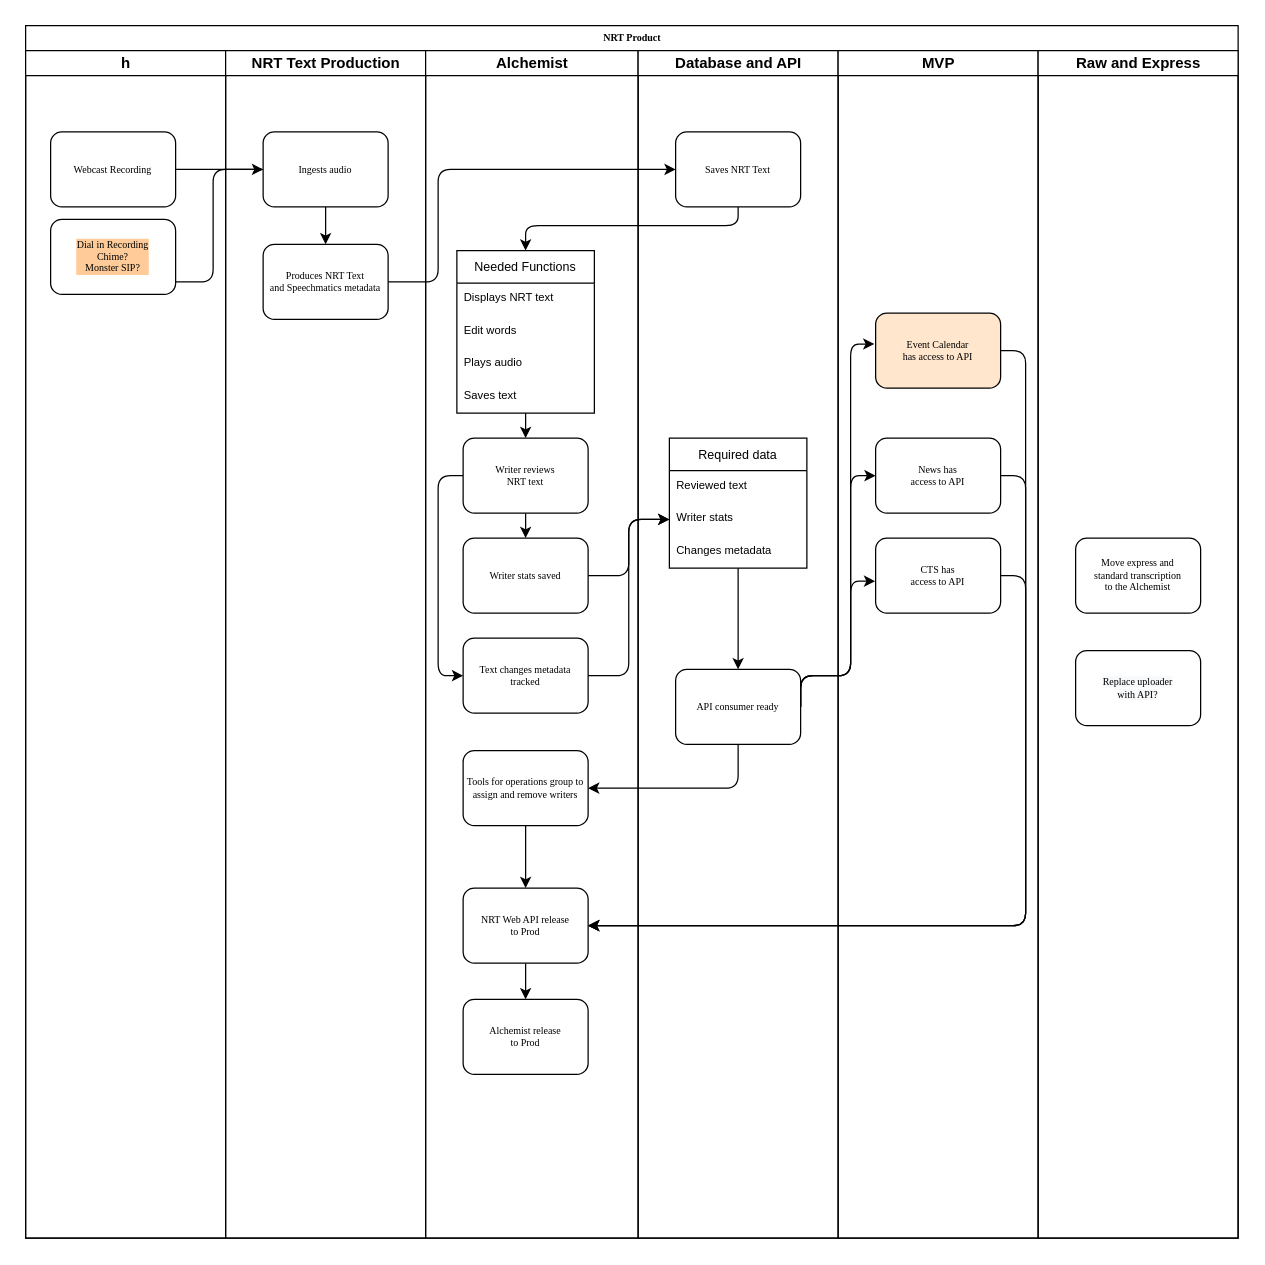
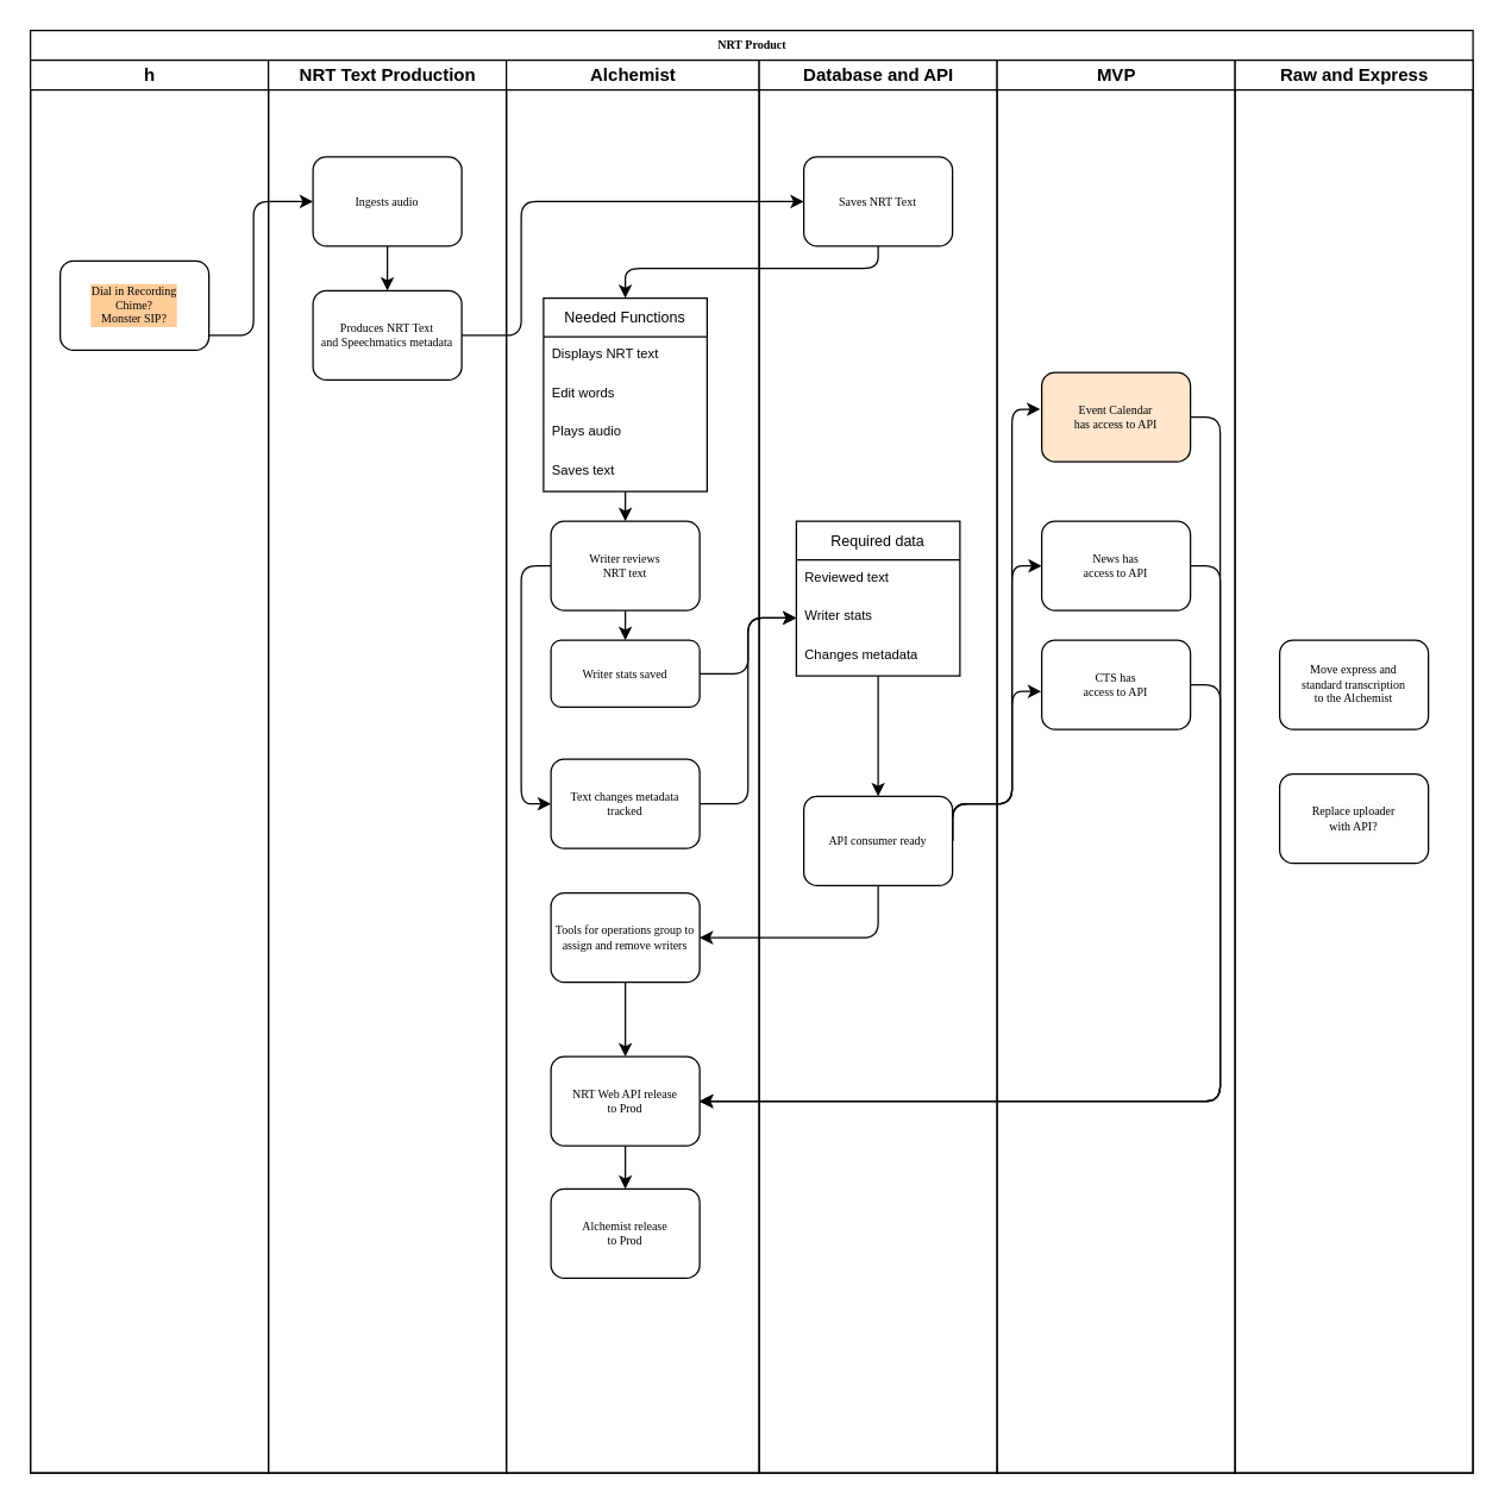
  <mxCell id="0" />
  <mxCell id="1" parent="0" />
  <mxCell id="2" value="NRT Product" style="swimlane;html=1;childLayout=stackLayout;startSize=20;rounded=0;shadow=0;labelBackgroundColor=none;strokeWidth=1;fontFamily=Verdana;fontSize=8;align=center;" parent="1" vertex="1"><mxGeometry x="20" y="20" width="970" height="970" as="geometry" /></mxCell>
  <mxCell id="3" value="h" style="swimlane;html=1;startSize=20;" parent="2" vertex="1"><mxGeometry y="20" width="160" height="950" as="geometry" /></mxCell>
- <mxCell id="4" value="Webcast Recording" style="rounded=1;whiteSpace=wrap;html=1;shadow=0;labelBackgroundColor=none;strokeWidth=1;fontFamily=Verdana;fontSize=8;align=center;" parent="3" vertex="1"><mxGeometry x="20" y="65" width="100" height="60" as="geometry" /></mxCell>
  <mxCell id="5" value="Dial in Recording&lt;br&gt;Chime?&lt;br&gt;Monster SIP?" style="rounded=1;whiteSpace=wrap;html=1;shadow=0;labelBackgroundColor=#FFCC99;strokeWidth=1;fontFamily=Verdana;fontSize=8;align=center;" parent="3" vertex="1"><mxGeometry x="20" y="135" width="100" height="60" as="geometry" /></mxCell>
- <mxCell id="6" style="edgeStyle=orthogonalEdgeStyle;rounded=1;html=1;labelBackgroundColor=none;startArrow=none;startFill=0;startSize=5;endArrow=classicThin;endFill=1;endSize=5;jettySize=auto;orthogonalLoop=1;strokeWidth=1;fontFamily=Verdana;fontSize=8" parent="2" source="4" target="10" edge="1"><mxGeometry relative="1" as="geometry" /></mxCell>
  <mxCell id="7" value="NRT Text Production" style="swimlane;html=1;startSize=20;" parent="2" vertex="1"><mxGeometry x="160" y="20" width="160" height="950" as="geometry" /></mxCell>
  <mxCell id="8" value="Produces NRT Text&lt;br&gt;and Speechmatics metadata" style="rounded=1;whiteSpace=wrap;html=1;shadow=0;labelBackgroundColor=none;strokeWidth=1;fontFamily=Verdana;fontSize=8;align=center;" parent="7" vertex="1"><mxGeometry x="30" y="155" width="100" height="60" as="geometry" /></mxCell>
  <mxCell id="9" style="edgeStyle=orthogonalEdgeStyle;rounded=1;orthogonalLoop=1;jettySize=auto;html=1;exitX=0.5;exitY=1;exitDx=0;exitDy=0;" parent="7" source="10" target="8" edge="1"><mxGeometry relative="1" as="geometry" /></mxCell>
  <mxCell id="10" value="Ingests audio" style="rounded=1;whiteSpace=wrap;html=1;shadow=0;labelBackgroundColor=none;strokeWidth=1;fontFamily=Verdana;fontSize=8;align=center;" parent="7" vertex="1"><mxGeometry x="30" y="65" width="100" height="60" as="geometry" /></mxCell>
  <mxCell id="11" value="Alchemist" style="swimlane;html=1;startSize=20;" parent="2" vertex="1"><mxGeometry x="320" y="20" width="170" height="950" as="geometry" /></mxCell>
  <mxCell id="12" value="" style="edgeStyle=orthogonalEdgeStyle;rounded=1;orthogonalLoop=1;jettySize=auto;html=1;fontSize=10;" parent="11" source="15" target="24" edge="1"><mxGeometry relative="1" as="geometry" /></mxCell>
  <mxCell id="13" style="edgeStyle=orthogonalEdgeStyle;rounded=1;orthogonalLoop=1;jettySize=auto;html=1;exitX=0.5;exitY=1;exitDx=0;exitDy=0;" edge="1" parent="11" source="14" target="26"><mxGeometry relative="1" as="geometry" /></mxCell>
  <mxCell id="14" value="Tools for operations group to assign and remove writers" style="rounded=1;whiteSpace=wrap;html=1;shadow=0;labelBackgroundColor=none;strokeWidth=1;fontFamily=Verdana;fontSize=8;align=center;" vertex="1" parent="11"><mxGeometry x="30" y="560" width="100" height="60" as="geometry" /></mxCell>
  <mxCell id="15" value="Needed Functions" style="swimlane;fontStyle=0;childLayout=stackLayout;horizontal=1;startSize=26;fillColor=none;horizontalStack=0;resizeParent=1;resizeParentMax=0;resizeLast=0;collapsible=1;marginBottom=0;fontSize=10;" parent="11" vertex="1"><mxGeometry x="25" y="160" width="110" height="130" as="geometry"><mxRectangle x="25" y="150" width="110" height="26" as="alternateBounds" /></mxGeometry></mxCell>
  <mxCell id="16" value="Displays NRT text" style="text;strokeColor=none;fillColor=none;align=left;verticalAlign=top;spacingLeft=4;spacingRight=4;overflow=hidden;rotatable=0;points=[[0,0.5],[1,0.5]];portConstraint=eastwest;fontSize=9;" parent="15" vertex="1"><mxGeometry y="26" width="110" height="26" as="geometry" /></mxCell>
  <mxCell id="17" value="Edit words" style="text;strokeColor=none;fillColor=none;align=left;verticalAlign=top;spacingLeft=4;spacingRight=4;overflow=hidden;rotatable=0;points=[[0,0.5],[1,0.5]];portConstraint=eastwest;fontSize=9;" parent="15" vertex="1"><mxGeometry y="52" width="110" height="26" as="geometry" /></mxCell>
  <mxCell id="18" value="Plays audio" style="text;strokeColor=none;fillColor=none;align=left;verticalAlign=top;spacingLeft=4;spacingRight=4;overflow=hidden;rotatable=0;points=[[0,0.5],[1,0.5]];portConstraint=eastwest;fontSize=9;" parent="15" vertex="1"><mxGeometry y="78" width="110" height="26" as="geometry" /></mxCell>
  <mxCell id="19" value="Saves text" style="text;strokeColor=none;fillColor=none;align=left;verticalAlign=top;spacingLeft=4;spacingRight=4;overflow=hidden;rotatable=0;points=[[0,0.5],[1,0.5]];portConstraint=eastwest;fontSize=9;" parent="15" vertex="1"><mxGeometry y="104" width="110" height="26" as="geometry" /></mxCell>
  <mxCell id="20" value="Text changes metadata&lt;br&gt;tracked" style="rounded=1;whiteSpace=wrap;html=1;shadow=0;labelBackgroundColor=none;strokeWidth=1;fontFamily=Verdana;fontSize=8;align=center;" parent="11" vertex="1"><mxGeometry x="30" y="470" width="100" height="60" as="geometry" /></mxCell>
- <mxCell id="21" value="Writer stats saved" style="rounded=1;whiteSpace=wrap;html=1;shadow=0;labelBackgroundColor=none;strokeWidth=1;fontFamily=Verdana;fontSize=8;align=center;" parent="11" vertex="1"><mxGeometry x="30" y="390" width="100" height="60" as="geometry" /></mxCell>
+ <mxCell id="21" value="Writer stats saved" style="rounded=1;whiteSpace=wrap;html=1;shadow=0;labelBackgroundColor=none;strokeWidth=1;fontFamily=Verdana;fontSize=8;align=center;" parent="11" vertex="1"><mxGeometry x="30" y="390" width="100" height="45" as="geometry" /></mxCell>
  <mxCell id="22" style="edgeStyle=orthogonalEdgeStyle;rounded=1;orthogonalLoop=1;jettySize=auto;html=1;exitX=0.5;exitY=1;exitDx=0;exitDy=0;fontSize=10;" parent="11" source="24" target="21" edge="1"><mxGeometry relative="1" as="geometry" /></mxCell>
  <mxCell id="23" style="edgeStyle=orthogonalEdgeStyle;rounded=1;orthogonalLoop=1;jettySize=auto;html=1;exitX=0;exitY=0.5;exitDx=0;exitDy=0;entryX=0;entryY=0.5;entryDx=0;entryDy=0;fontSize=10;" parent="11" source="24" target="20" edge="1"><mxGeometry relative="1" as="geometry" /></mxCell>
  <mxCell id="24" value="Writer reviews&lt;br&gt;NRT text" style="rounded=1;whiteSpace=wrap;html=1;shadow=0;labelBackgroundColor=none;strokeWidth=1;fontFamily=Verdana;fontSize=8;align=center;" parent="11" vertex="1"><mxGeometry x="30" y="310" width="100" height="60" as="geometry" /></mxCell>
  <mxCell id="25" style="edgeStyle=orthogonalEdgeStyle;rounded=0;orthogonalLoop=1;jettySize=auto;html=1;exitX=0.5;exitY=1;exitDx=0;exitDy=0;" edge="1" parent="11" source="26" target="27"><mxGeometry relative="1" as="geometry" /></mxCell>
  <mxCell id="26" value="NRT Web API release&lt;br&gt;to Prod" style="rounded=1;whiteSpace=wrap;html=1;shadow=0;labelBackgroundColor=none;strokeWidth=1;fontFamily=Verdana;fontSize=8;align=center;" parent="11" vertex="1"><mxGeometry x="30" y="670" width="100" height="60" as="geometry" /></mxCell>
  <mxCell id="27" value="Alchemist release&lt;br&gt;to Prod" style="rounded=1;whiteSpace=wrap;html=1;shadow=0;labelBackgroundColor=none;strokeWidth=1;fontFamily=Verdana;fontSize=8;align=center;" parent="11" vertex="1"><mxGeometry x="30" y="759" width="100" height="60" as="geometry" /></mxCell>
  <mxCell id="28" value="Database and API" style="swimlane;html=1;startSize=20;" parent="2" vertex="1"><mxGeometry x="490" y="20" width="160" height="950" as="geometry" /></mxCell>
  <mxCell id="29" value="Saves NRT Text" style="rounded=1;whiteSpace=wrap;html=1;shadow=0;labelBackgroundColor=none;strokeWidth=1;fontFamily=Verdana;fontSize=8;align=center;" parent="28" vertex="1"><mxGeometry x="30" y="65" width="100" height="60" as="geometry" /></mxCell>
  <mxCell id="30" style="edgeStyle=orthogonalEdgeStyle;rounded=1;orthogonalLoop=1;jettySize=auto;html=1;fontSize=10;" parent="28" source="31" target="35" edge="1"><mxGeometry relative="1" as="geometry" /></mxCell>
  <mxCell id="31" value="Required data" style="swimlane;fontStyle=0;childLayout=stackLayout;horizontal=1;startSize=26;fillColor=none;horizontalStack=0;resizeParent=1;resizeParentMax=0;resizeLast=0;collapsible=1;marginBottom=0;fontSize=10;" parent="28" vertex="1"><mxGeometry x="25" y="310" width="110" height="104" as="geometry"><mxRectangle x="25" y="150" width="110" height="26" as="alternateBounds" /></mxGeometry></mxCell>
  <mxCell id="32" value="Reviewed text" style="text;strokeColor=none;fillColor=none;align=left;verticalAlign=top;spacingLeft=4;spacingRight=4;overflow=hidden;rotatable=0;points=[[0,0.5],[1,0.5]];portConstraint=eastwest;fontSize=9;" parent="31" vertex="1"><mxGeometry y="26" width="110" height="26" as="geometry" /></mxCell>
  <mxCell id="33" value="Writer stats" style="text;strokeColor=none;fillColor=none;align=left;verticalAlign=top;spacingLeft=4;spacingRight=4;overflow=hidden;rotatable=0;points=[[0,0.5],[1,0.5]];portConstraint=eastwest;fontSize=9;" parent="31" vertex="1"><mxGeometry y="52" width="110" height="26" as="geometry" /></mxCell>
  <mxCell id="34" value="Changes metadata" style="text;strokeColor=none;fillColor=none;align=left;verticalAlign=top;spacingLeft=4;spacingRight=4;overflow=hidden;rotatable=0;points=[[0,0.5],[1,0.5]];portConstraint=eastwest;fontSize=9;" parent="31" vertex="1"><mxGeometry y="78" width="110" height="26" as="geometry" /></mxCell>
  <mxCell id="35" value="API consumer ready" style="rounded=1;whiteSpace=wrap;html=1;shadow=0;labelBackgroundColor=none;strokeWidth=1;fontFamily=Verdana;fontSize=8;align=center;" parent="28" vertex="1"><mxGeometry x="30" y="495" width="100" height="60" as="geometry" /></mxCell>
  <mxCell id="36" value="MVP" style="swimlane;html=1;startSize=20;" parent="2" vertex="1"><mxGeometry x="650" y="20" width="160" height="950" as="geometry" /></mxCell>
  <mxCell id="37" value="News has &lt;br&gt;access to API" style="rounded=1;whiteSpace=wrap;html=1;shadow=0;labelBackgroundColor=none;strokeWidth=1;fontFamily=Verdana;fontSize=8;align=center;" parent="36" vertex="1"><mxGeometry x="30" y="310" width="100" height="60" as="geometry" /></mxCell>
  <mxCell id="38" value="Event Calendar&lt;br&gt;has access to API" style="rounded=1;whiteSpace=wrap;html=1;shadow=0;labelBackgroundColor=none;strokeWidth=1;fontFamily=Verdana;fontSize=8;align=center;fillColor=#ffe6cc;" parent="36" vertex="1"><mxGeometry x="30" y="210" width="100" height="60" as="geometry" /></mxCell>
  <mxCell id="39" value="CTS has&lt;br&gt;access to API" style="rounded=1;whiteSpace=wrap;html=1;shadow=0;labelBackgroundColor=none;strokeWidth=1;fontFamily=Verdana;fontSize=8;align=center;" parent="36" vertex="1"><mxGeometry x="30" y="390" width="100" height="60" as="geometry" /></mxCell>
  <mxCell id="40" value="Raw and Express" style="swimlane;html=1;startSize=20;" parent="2" vertex="1"><mxGeometry x="810" y="20" width="160" height="950" as="geometry" /></mxCell>
  <mxCell id="41" value="Move express and&lt;br&gt;standard transcription&lt;br&gt;to the Alchemist" style="rounded=1;whiteSpace=wrap;html=1;shadow=0;labelBackgroundColor=none;strokeWidth=1;fontFamily=Verdana;fontSize=8;align=center;" parent="40" vertex="1"><mxGeometry x="30" y="390" width="100" height="60" as="geometry" /></mxCell>
  <mxCell id="42" value="&lt;div&gt;&lt;br&gt;&lt;span style=&quot;color: rgb(0 , 0 , 0) ; font-family: &amp;#34;verdana&amp;#34; ; font-size: 8px ; font-style: normal ; font-weight: 400 ; letter-spacing: normal ; text-align: center ; text-indent: 0px ; text-transform: none ; word-spacing: 0px ; background-color: rgb(248 , 249 , 250) ; float: none ; display: inline&quot;&gt;Replace uploader&lt;/span&gt;&lt;br style=&quot;color: rgb(0 , 0 , 0) ; font-family: &amp;#34;verdana&amp;#34; ; font-size: 8px ; font-style: normal ; font-weight: 400 ; letter-spacing: normal ; text-align: center ; text-indent: 0px ; text-transform: none ; word-spacing: 0px ; background-color: rgb(248 , 249 , 250)&quot;&gt;&lt;span style=&quot;color: rgb(0 , 0 , 0) ; font-family: &amp;#34;verdana&amp;#34; ; font-size: 8px ; font-style: normal ; font-weight: 400 ; letter-spacing: normal ; text-align: center ; text-indent: 0px ; text-transform: none ; word-spacing: 0px ; background-color: rgb(248 , 249 , 250) ; float: none ; display: inline&quot;&gt;with API?&lt;/span&gt;&lt;br&gt;&lt;br&gt;&lt;/div&gt;" style="rounded=1;whiteSpace=wrap;html=1;shadow=0;labelBackgroundColor=none;strokeWidth=1;fontFamily=Verdana;fontSize=8;align=center;" parent="40" vertex="1"><mxGeometry x="30" y="480" width="100" height="60" as="geometry" /></mxCell>
  <mxCell id="43" style="edgeStyle=orthogonalEdgeStyle;rounded=1;orthogonalLoop=1;jettySize=auto;html=1;" parent="2" source="5" target="10" edge="1"><mxGeometry relative="1" as="geometry"><Array as="points"><mxPoint x="150" y="205" /><mxPoint x="150" y="115" /></Array></mxGeometry></mxCell>
  <mxCell id="44" style="edgeStyle=orthogonalEdgeStyle;rounded=1;orthogonalLoop=1;jettySize=auto;html=1;exitX=1;exitY=0.5;exitDx=0;exitDy=0;" parent="2" source="8" target="29" edge="1"><mxGeometry relative="1" as="geometry"><Array as="points"><mxPoint x="330" y="205" /><mxPoint x="330" y="115" /></Array></mxGeometry></mxCell>
  <mxCell id="45" style="edgeStyle=orthogonalEdgeStyle;rounded=1;orthogonalLoop=1;jettySize=auto;html=1;exitX=0.5;exitY=1;exitDx=0;exitDy=0;entryX=0.5;entryY=0;entryDx=0;entryDy=0;" parent="2" source="29" target="15" edge="1"><mxGeometry relative="1" as="geometry"><mxPoint x="400.029" y="170" as="targetPoint" /><Array as="points"><mxPoint x="570" y="160" /><mxPoint x="400" y="160" /></Array></mxGeometry></mxCell>
  <mxCell id="46" style="edgeStyle=orthogonalEdgeStyle;rounded=1;orthogonalLoop=1;jettySize=auto;html=1;exitX=1;exitY=0.5;exitDx=0;exitDy=0;entryX=-0.01;entryY=0.412;entryDx=0;entryDy=0;entryPerimeter=0;fontSize=10;" parent="2" source="35" target="38" edge="1"><mxGeometry relative="1" as="geometry"><Array as="points"><mxPoint x="660" y="520" /><mxPoint x="660" y="255" /></Array></mxGeometry></mxCell>
  <mxCell id="47" style="edgeStyle=orthogonalEdgeStyle;rounded=1;orthogonalLoop=1;jettySize=auto;html=1;exitX=1;exitY=0.5;exitDx=0;exitDy=0;entryX=0;entryY=0.5;entryDx=0;entryDy=0;fontSize=10;" parent="2" source="35" target="37" edge="1"><mxGeometry relative="1" as="geometry"><Array as="points"><mxPoint x="660" y="520" /><mxPoint x="660" y="360" /></Array></mxGeometry></mxCell>
  <mxCell id="48" style="edgeStyle=orthogonalEdgeStyle;rounded=1;orthogonalLoop=1;jettySize=auto;html=1;exitX=1;exitY=0.5;exitDx=0;exitDy=0;entryX=0;entryY=0.5;entryDx=0;entryDy=0;fontSize=10;" parent="2" source="21" target="33" edge="1"><mxGeometry relative="1" as="geometry" /></mxCell>
  <mxCell id="49" style="edgeStyle=orthogonalEdgeStyle;rounded=1;orthogonalLoop=1;jettySize=auto;html=1;exitX=1;exitY=0.5;exitDx=0;exitDy=0;fontSize=10;" parent="2" source="20" target="33" edge="1"><mxGeometry relative="1" as="geometry" /></mxCell>
  <mxCell id="50" style="edgeStyle=orthogonalEdgeStyle;rounded=1;orthogonalLoop=1;jettySize=auto;html=1;exitX=1;exitY=0.5;exitDx=0;exitDy=0;entryX=-0.004;entryY=0.574;entryDx=0;entryDy=0;entryPerimeter=0;fontSize=10;" parent="2" source="35" target="39" edge="1"><mxGeometry relative="1" as="geometry"><Array as="points"><mxPoint x="660" y="520" /><mxPoint x="660" y="444" /></Array></mxGeometry></mxCell>
  <mxCell id="51" style="edgeStyle=orthogonalEdgeStyle;rounded=1;orthogonalLoop=1;jettySize=auto;html=1;exitX=1;exitY=0.5;exitDx=0;exitDy=0;entryX=1;entryY=0.5;entryDx=0;entryDy=0;fontSize=10;" parent="2" source="39" target="26" edge="1"><mxGeometry relative="1" as="geometry" /></mxCell>
  <mxCell id="52" style="edgeStyle=orthogonalEdgeStyle;rounded=1;orthogonalLoop=1;jettySize=auto;html=1;exitX=1;exitY=0.5;exitDx=0;exitDy=0;entryX=1;entryY=0.5;entryDx=0;entryDy=0;fontSize=10;" parent="2" source="38" target="26" edge="1"><mxGeometry relative="1" as="geometry" /></mxCell>
  <mxCell id="53" style="edgeStyle=orthogonalEdgeStyle;rounded=1;orthogonalLoop=1;jettySize=auto;html=1;exitX=1;exitY=0.5;exitDx=0;exitDy=0;entryX=1;entryY=0.5;entryDx=0;entryDy=0;fontSize=10;" parent="2" source="37" target="26" edge="1"><mxGeometry relative="1" as="geometry" /></mxCell>
  <mxCell id="54" style="edgeStyle=orthogonalEdgeStyle;rounded=1;orthogonalLoop=1;jettySize=auto;html=1;exitX=0.5;exitY=1;exitDx=0;exitDy=0;entryX=1;entryY=0.5;entryDx=0;entryDy=0;" edge="1" parent="2" source="35" target="14"><mxGeometry relative="1" as="geometry" /></mxCell>
